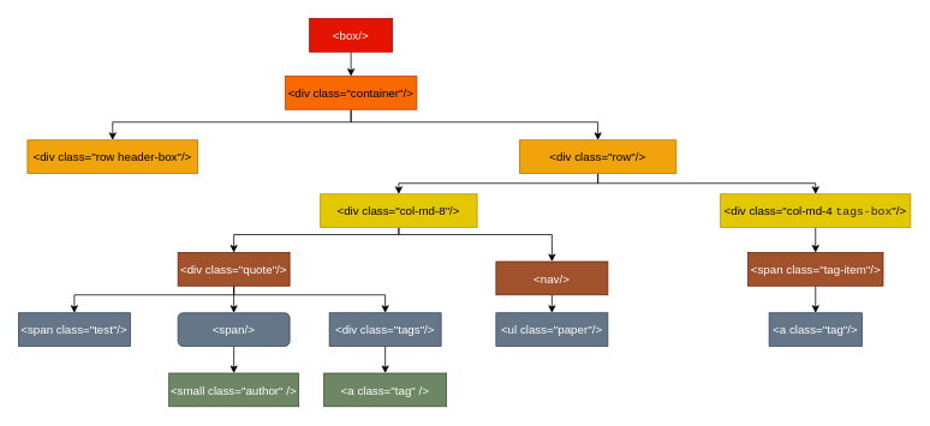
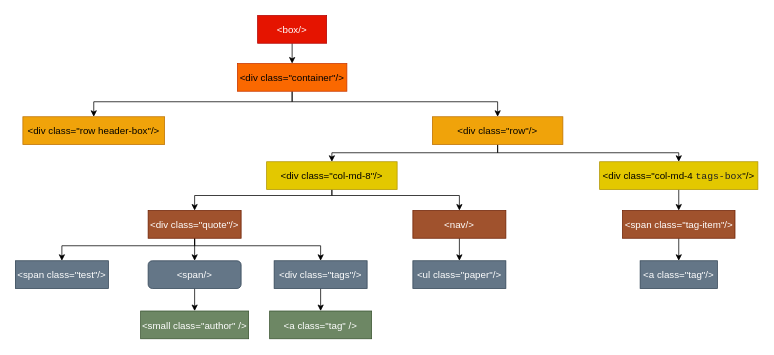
  <mxCell id="0" />
  <mxCell id="1" parent="0" />
  <mxCell id="2" style="edgeStyle=orthogonalEdgeStyle;rounded=0;orthogonalLoop=1;jettySize=auto;html=1;exitX=0.5;exitY=1;exitDx=0;exitDy=0;entryX=0.5;entryY=0;entryDx=0;entryDy=0;fontSize=13;" edge="1" parent="1" source="3" target="6"><mxGeometry relative="1" as="geometry" /></mxCell>
  <mxCell id="3" value="&amp;lt;box/&amp;gt;" style="rounded=0;whiteSpace=wrap;html=1;fontSize=13;fillColor=#e51400;strokeColor=#B20000;fontColor=#ffffff;" vertex="1" parent="1"><mxGeometry x="343" y="20" width="92" height="37" as="geometry" /></mxCell>
  <mxCell id="4" style="edgeStyle=orthogonalEdgeStyle;rounded=0;orthogonalLoop=1;jettySize=auto;html=1;exitX=0.5;exitY=1;exitDx=0;exitDy=0;fontSize=13;" edge="1" parent="1" source="6" target="10"><mxGeometry relative="1" as="geometry"><Array as="points"><mxPoint x="389" y="135" /><mxPoint x="663" y="135" /></Array></mxGeometry></mxCell>
  <mxCell id="5" style="edgeStyle=orthogonalEdgeStyle;rounded=0;orthogonalLoop=1;jettySize=auto;html=1;exitX=0.5;exitY=1;exitDx=0;exitDy=0;entryX=0.5;entryY=0;entryDx=0;entryDy=0;fontSize=13;" edge="1" parent="1" source="6" target="7"><mxGeometry relative="1" as="geometry"><Array as="points"><mxPoint x="389" y="135" /><mxPoint x="124" y="135" /></Array></mxGeometry></mxCell>
  <mxCell id="6" value="&amp;lt;div class=&quot;container&quot;/&amp;gt;" style="rounded=0;whiteSpace=wrap;html=1;fontSize=13;fillColor=#fa6800;strokeColor=#C73500;fontColor=#000000;" vertex="1" parent="1"><mxGeometry x="316" y="84" width="146" height="37" as="geometry" /></mxCell>
  <mxCell id="7" value="&amp;lt;div class=&quot;row header-box&quot;/&amp;gt;" style="rounded=0;whiteSpace=wrap;html=1;fontSize=13;fillColor=#f0a30a;strokeColor=#BD7000;fontColor=#000000;" vertex="1" parent="1"><mxGeometry x="30" y="155" width="189" height="37" as="geometry" /></mxCell>
  <mxCell id="8" style="edgeStyle=orthogonalEdgeStyle;rounded=0;orthogonalLoop=1;jettySize=auto;html=1;exitX=0.5;exitY=1;exitDx=0;exitDy=0;fontSize=13;" edge="1" parent="1" source="10" target="13"><mxGeometry relative="1" as="geometry"><Array as="points"><mxPoint x="663" y="203" /><mxPoint x="442" y="203" /></Array></mxGeometry></mxCell>
  <mxCell id="9" style="edgeStyle=orthogonalEdgeStyle;rounded=0;orthogonalLoop=1;jettySize=auto;html=1;exitX=0.5;exitY=1;exitDx=0;exitDy=0;entryX=0.5;entryY=0;entryDx=0;entryDy=0;fontSize=13;" edge="1" parent="1" source="10" target="15"><mxGeometry relative="1" as="geometry"><Array as="points"><mxPoint x="663" y="203" /><mxPoint x="905" y="203" /></Array></mxGeometry></mxCell>
  <mxCell id="10" value="&lt;span style=&quot;font-size: 13px;&quot;&gt;&amp;lt;div class=&quot;row&quot;/&amp;gt;&lt;/span&gt;" style="rounded=0;whiteSpace=wrap;html=1;fontSize=13;fillColor=#f0a30a;strokeColor=#BD7000;fontColor=#000000;" vertex="1" parent="1"><mxGeometry x="576" y="155" width="174" height="37" as="geometry" /></mxCell>
  <mxCell id="11" style="edgeStyle=orthogonalEdgeStyle;rounded=0;orthogonalLoop=1;jettySize=auto;html=1;exitX=0.5;exitY=1;exitDx=0;exitDy=0;entryX=0.5;entryY=0;entryDx=0;entryDy=0;fontSize=13;" edge="1" parent="1" source="13" target="19"><mxGeometry relative="1" as="geometry"><Array as="points"><mxPoint x="442" y="260" /><mxPoint x="259" y="260" /></Array></mxGeometry></mxCell>
  <mxCell id="12" style="edgeStyle=orthogonalEdgeStyle;rounded=0;orthogonalLoop=1;jettySize=auto;html=1;exitX=0.5;exitY=1;exitDx=0;exitDy=0;entryX=0.5;entryY=0;entryDx=0;entryDy=0;fontSize=13;" edge="1" parent="1" source="13" target="28"><mxGeometry relative="1" as="geometry"><Array as="points"><mxPoint x="442" y="260" /><mxPoint x="612" y="260" /></Array></mxGeometry></mxCell>
  <mxCell id="13" value="&lt;span style=&quot;font-size: 13px;&quot;&gt;&amp;lt;div class=&quot;col-md-8&quot;/&amp;gt;&lt;/span&gt;" style="rounded=0;whiteSpace=wrap;html=1;fontSize=13;fillColor=#e3c800;strokeColor=#B09500;fontColor=#000000;" vertex="1" parent="1"><mxGeometry x="355" y="215" width="174" height="37" as="geometry" /></mxCell>
  <mxCell id="14" style="edgeStyle=orthogonalEdgeStyle;rounded=0;orthogonalLoop=1;jettySize=auto;html=1;exitX=0.5;exitY=1;exitDx=0;exitDy=0;entryX=0.5;entryY=0;entryDx=0;entryDy=0;fontSize=13;" edge="1" parent="1" source="15" target="31"><mxGeometry relative="1" as="geometry" /></mxCell>
  <mxCell id="15" value="&lt;span style=&quot;font-size: 13px;&quot;&gt;&amp;lt;div class=&quot;col-md-4&amp;nbsp;&lt;/span&gt;&lt;span style=&quot;color: rgb(32, 33, 36); font-family: consolas, &amp;quot;lucida console&amp;quot;, &amp;quot;courier new&amp;quot;, monospace; text-align: left; font-size: 13px;&quot;&gt;tags-box&lt;/span&gt;&lt;span style=&quot;font-size: 13px;&quot;&gt;&quot;/&amp;gt;&lt;/span&gt;" style="rounded=0;whiteSpace=wrap;html=1;fontSize=13;fillColor=#e3c800;strokeColor=#B09500;fontColor=#000000;" vertex="1" parent="1"><mxGeometry x="799" y="215" width="211" height="37" as="geometry" /></mxCell>
  <mxCell id="16" style="edgeStyle=orthogonalEdgeStyle;rounded=0;orthogonalLoop=1;jettySize=auto;html=1;exitX=0.5;exitY=1;exitDx=0;exitDy=0;entryX=0.5;entryY=0;entryDx=0;entryDy=0;fontSize=13;" edge="1" parent="1" source="19" target="22"><mxGeometry relative="1" as="geometry" /></mxCell>
  <mxCell id="17" style="edgeStyle=orthogonalEdgeStyle;rounded=0;orthogonalLoop=1;jettySize=auto;html=1;exitX=0.5;exitY=1;exitDx=0;exitDy=0;fontSize=13;" edge="1" parent="1" source="19" target="20"><mxGeometry relative="1" as="geometry"><Array as="points"><mxPoint x="259" y="327" /><mxPoint x="82" y="327" /></Array></mxGeometry></mxCell>
  <mxCell id="18" style="edgeStyle=orthogonalEdgeStyle;rounded=0;orthogonalLoop=1;jettySize=auto;html=1;exitX=0.5;exitY=1;exitDx=0;exitDy=0;entryX=0.5;entryY=0;entryDx=0;entryDy=0;fontSize=13;" edge="1" parent="1" source="19" target="24"><mxGeometry relative="1" as="geometry"><Array as="points"><mxPoint x="259" y="327" /><mxPoint x="427" y="327" /></Array></mxGeometry></mxCell>
  <mxCell id="19" value="&lt;span style=&quot;font-size: 13px;&quot;&gt;&amp;lt;div class=&quot;quote&quot;/&amp;gt;&lt;/span&gt;" style="rounded=0;whiteSpace=wrap;html=1;fontSize=13;fillColor=#a0522d;strokeColor=#6D1F00;fontColor=#ffffff;" vertex="1" parent="1"><mxGeometry x="197" y="280" width="124" height="37" as="geometry" /></mxCell>
  <mxCell id="20" value="&lt;span style=&quot;font-size: 13px;&quot;&gt;&amp;lt;span class=&quot;test&quot;/&amp;gt;&lt;/span&gt;" style="rounded=0;whiteSpace=wrap;html=1;fontSize=13;fillColor=#647687;strokeColor=#314354;fontColor=#ffffff;" vertex="1" parent="1"><mxGeometry x="20" y="347" width="124" height="37" as="geometry" /></mxCell>
  <mxCell id="21" style="edgeStyle=orthogonalEdgeStyle;rounded=0;orthogonalLoop=1;jettySize=auto;html=1;exitX=0.5;exitY=1;exitDx=0;exitDy=0;entryX=0.5;entryY=0;entryDx=0;entryDy=0;fontSize=13;" edge="1" parent="1" source="22" target="25"><mxGeometry relative="1" as="geometry" /></mxCell>
  <mxCell id="22" value="&lt;span style=&quot;font-size: 13px;&quot;&gt;&amp;lt;span/&amp;gt;&lt;/span&gt;" style="whiteSpace=wrap;html=1;fontSize=13;fillColor=#647687;strokeColor=#314354;fontColor=#ffffff;rounded=1;" vertex="1" parent="1"><mxGeometry x="197" y="347" width="124" height="37" as="geometry" /></mxCell>
  <mxCell id="23" style="edgeStyle=orthogonalEdgeStyle;rounded=0;orthogonalLoop=1;jettySize=auto;html=1;exitX=0.5;exitY=1;exitDx=0;exitDy=0;entryX=0.5;entryY=0;entryDx=0;entryDy=0;fontSize=13;" edge="1" parent="1" source="24" target="26"><mxGeometry relative="1" as="geometry" /></mxCell>
  <mxCell id="24" value="&lt;span style=&quot;font-size: 13px;&quot;&gt;&amp;lt;div class=&quot;tags&quot;/&amp;gt;&lt;/span&gt;" style="rounded=0;whiteSpace=wrap;html=1;fontSize=13;fillColor=#647687;strokeColor=#314354;fontColor=#ffffff;" vertex="1" parent="1"><mxGeometry x="365" y="347" width="124" height="37" as="geometry" /></mxCell>
  <mxCell id="25" value="&amp;lt;small class=&quot;author&quot; /&amp;gt;" style="rounded=0;whiteSpace=wrap;html=1;fontSize=13;fillColor=#6d8764;strokeColor=#3A5431;fontColor=#ffffff;" vertex="1" parent="1"><mxGeometry x="187" y="414" width="144" height="37" as="geometry" /></mxCell>
  <mxCell id="26" value="&amp;lt;a class=&quot;tag&quot; /&amp;gt;" style="rounded=0;whiteSpace=wrap;html=1;fontSize=13;fillColor=#6d8764;strokeColor=#3A5431;fontColor=#ffffff;" vertex="1" parent="1"><mxGeometry x="359" y="414" width="136" height="37" as="geometry" /></mxCell>
  <mxCell id="27" style="edgeStyle=orthogonalEdgeStyle;rounded=0;orthogonalLoop=1;jettySize=auto;html=1;exitX=0.5;exitY=1;exitDx=0;exitDy=0;entryX=0.5;entryY=0;entryDx=0;entryDy=0;fontSize=13;" edge="1" parent="1" source="28" target="29"><mxGeometry relative="1" as="geometry" /></mxCell>
- <mxCell id="28" value="&lt;span style=&quot;font-size: 13px;&quot;&gt;&amp;lt;nav/&amp;gt;&lt;/span&gt;" style="rounded=0;whiteSpace=wrap;html=1;fontSize=13;fillColor=#a0522d;strokeColor=#6D1F00;fontColor=#ffffff;" vertex="1" parent="1"><mxGeometry x="550" y="290" width="124" height="37" as="geometry" /></mxCell>
+ <mxCell id="28" value="&lt;span style=&quot;font-size: 13px;&quot;&gt;&amp;lt;nav/&amp;gt;&lt;/span&gt;" style="rounded=0;whiteSpace=wrap;html=1;fontSize=13;fillColor=#a0522d;strokeColor=#6D1F00;fontColor=#ffffff;" vertex="1" parent="1"><mxGeometry x="550" y="280" width="124" height="37" as="geometry" /></mxCell>
  <mxCell id="29" value="&lt;span style=&quot;font-size: 13px;&quot;&gt;&amp;lt;ul class=&quot;paper&quot;/&amp;gt;&lt;/span&gt;" style="rounded=0;whiteSpace=wrap;html=1;fontSize=13;fillColor=#647687;strokeColor=#314354;fontColor=#ffffff;" vertex="1" parent="1"><mxGeometry x="550" y="347" width="124" height="37" as="geometry" /></mxCell>
  <mxCell id="30" style="edgeStyle=orthogonalEdgeStyle;rounded=0;orthogonalLoop=1;jettySize=auto;html=1;exitX=0.5;exitY=1;exitDx=0;exitDy=0;entryX=0.5;entryY=0;entryDx=0;entryDy=0;fontSize=13;" edge="1" parent="1" source="31" target="32"><mxGeometry relative="1" as="geometry" /></mxCell>
  <mxCell id="31" value="&lt;span style=&quot;font-size: 13px;&quot;&gt;&amp;lt;span class=&quot;tag-item&lt;/span&gt;&lt;span style=&quot;font-size: 13px;&quot;&gt;&quot;/&amp;gt;&lt;/span&gt;" style="rounded=0;whiteSpace=wrap;html=1;fontSize=13;fillColor=#a0522d;strokeColor=#6D1F00;fontColor=#ffffff;" vertex="1" parent="1"><mxGeometry x="829.5" y="280" width="150" height="37" as="geometry" /></mxCell>
  <mxCell id="32" value="&lt;span style=&quot;font-size: 13px;&quot;&gt;&amp;lt;a class=&quot;tag&quot;&lt;/span&gt;&lt;span style=&quot;font-size: 13px;&quot;&gt;/&amp;gt;&lt;/span&gt;" style="rounded=0;whiteSpace=wrap;html=1;fontSize=13;fillColor=#647687;strokeColor=#314354;fontColor=#ffffff;" vertex="1" parent="1"><mxGeometry x="853" y="347" width="103" height="37" as="geometry" /></mxCell>
